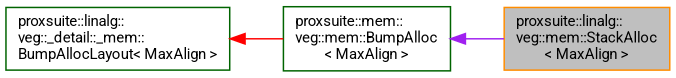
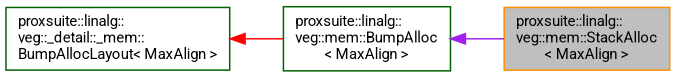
  digraph {
    rankdir=LR
    fontname=Roboto
    node [color=darkgreen fontname=Roboto fontsize=10 shape=record]
    edge [dir=back fontname=Roboto fontsize=10 labelfontname=Helvetica labelfontsize=10 style=solid]
    n1 [color=darkorange fillcolor=grey75 fontcolor=black height=0.2 label="proxsuite::linalg::\lveg::mem::StackAlloc\l\< MaxAlign \>" style=filled width=0.4]
-   n2 [height=0.2 label="proxsuite::mem::\lveg::mem::BumpAlloc\l\< MaxAlign \>" width=0.4]
+   n2 [height=0.2 label="proxsuite::linalg::\lveg::mem::BumpAlloc\l\< MaxAlign \>" width=0.4]
    n3 [height=0.2 label="proxsuite::linalg::\lveg::_detail::_mem::\lBumpAllocLayout\< MaxAlign \>" width=0.4]
    n2 -> n1 [color=purple]
    n3 -> n2 [color=red]
  }
